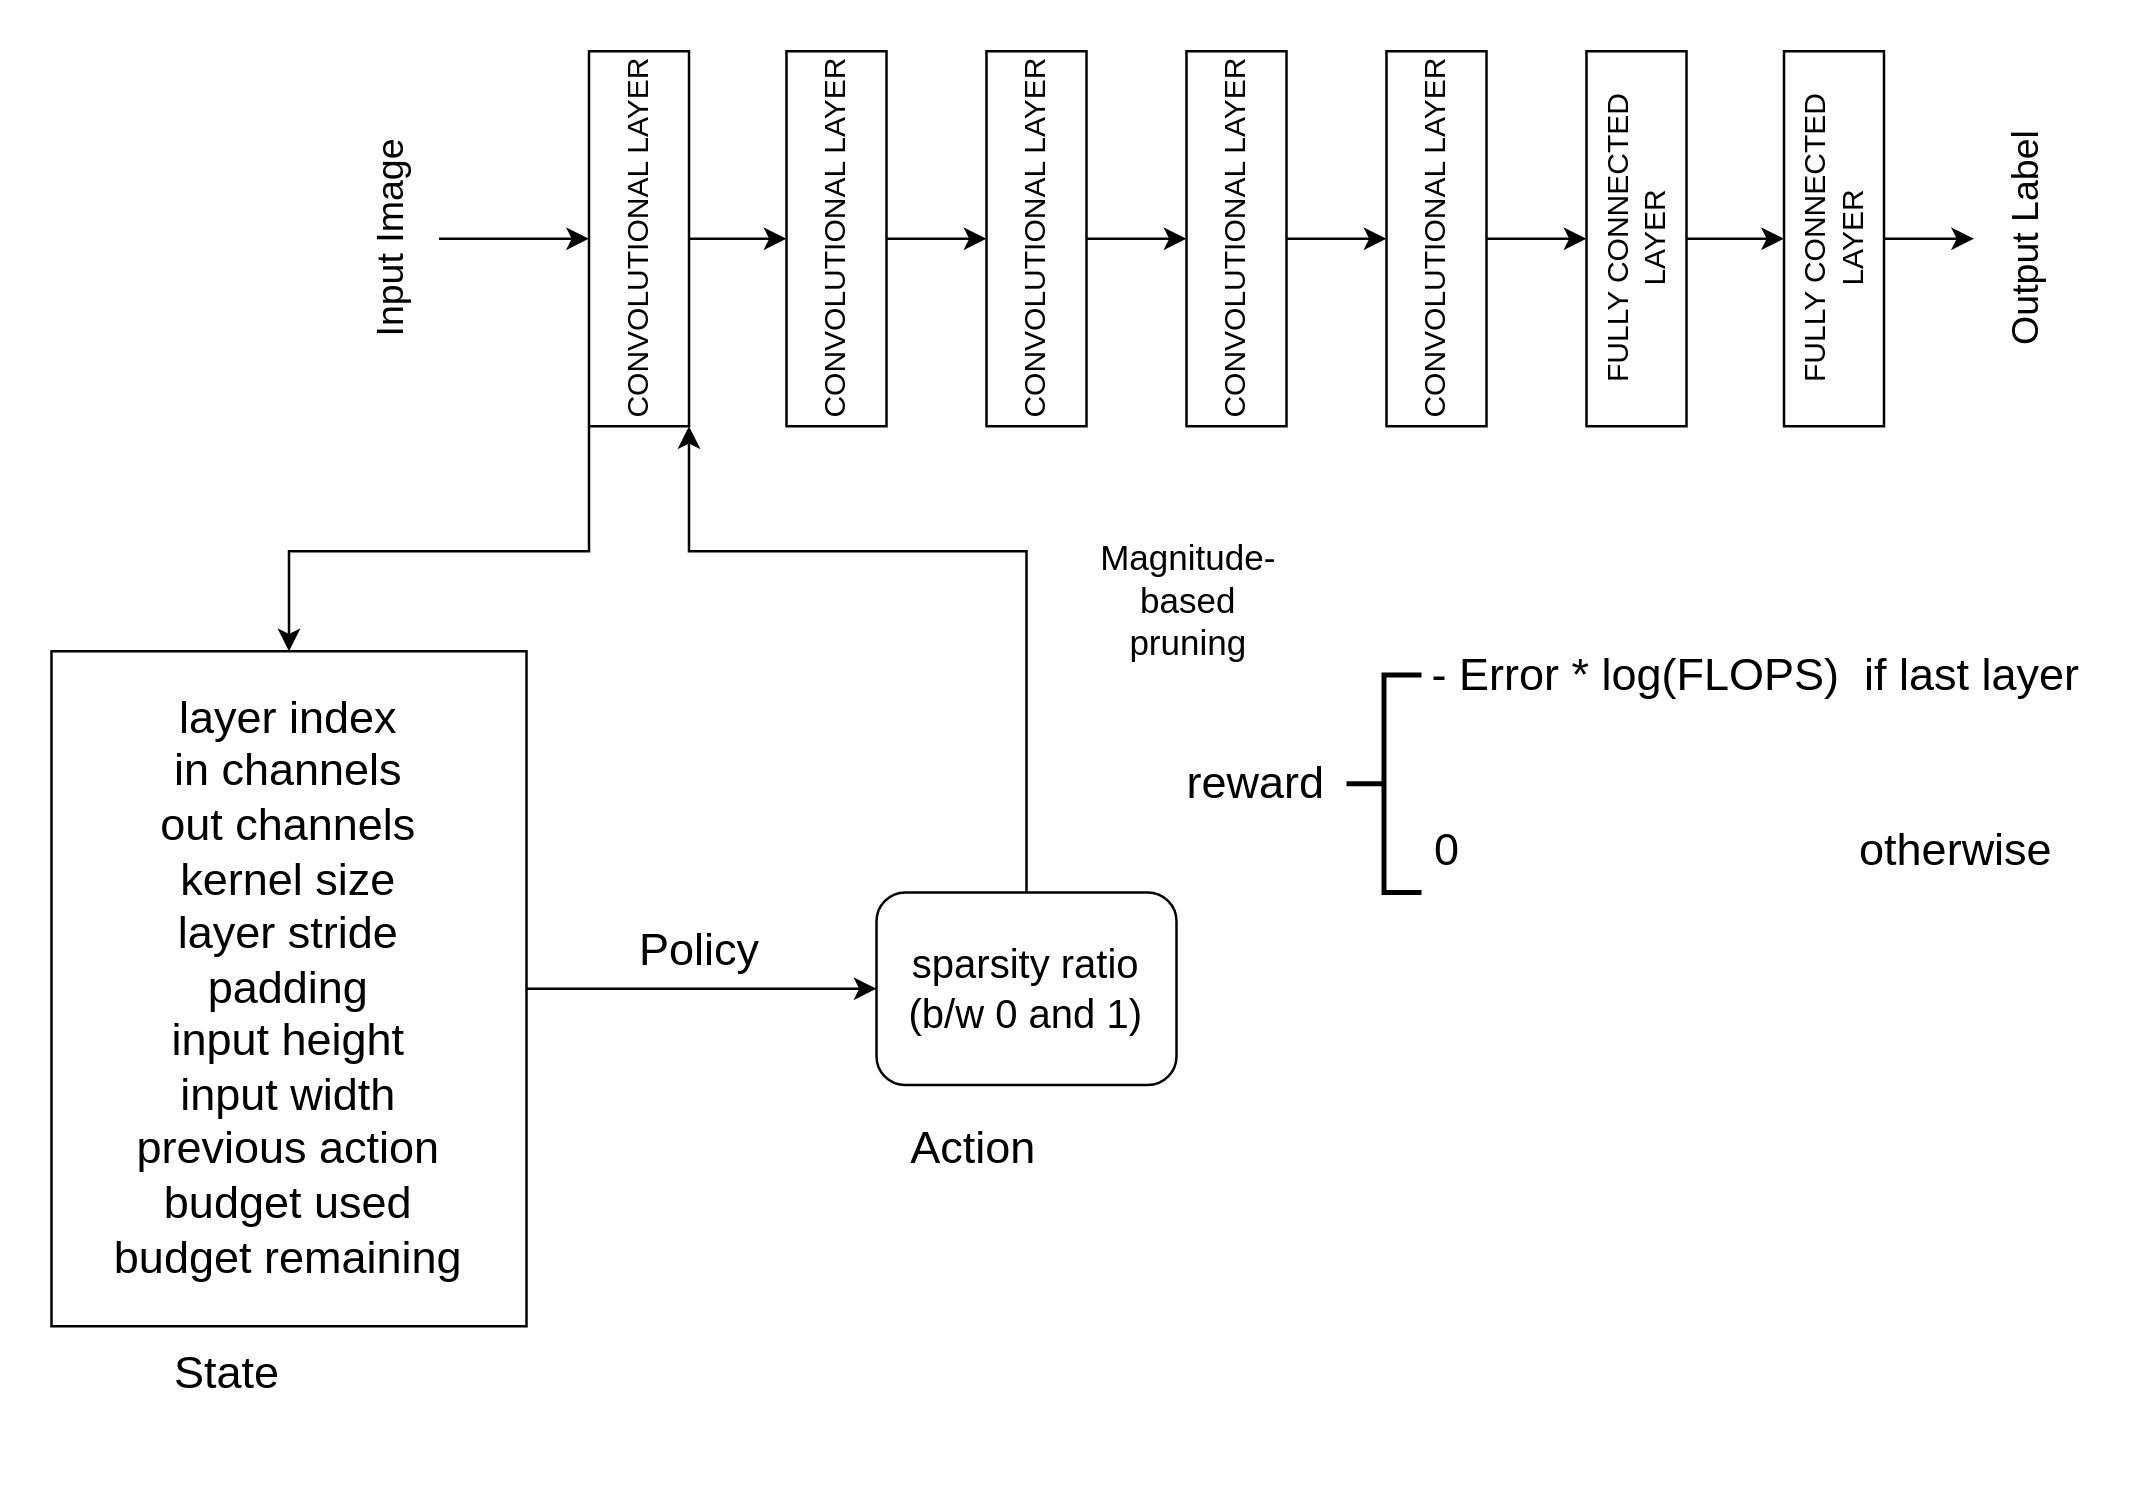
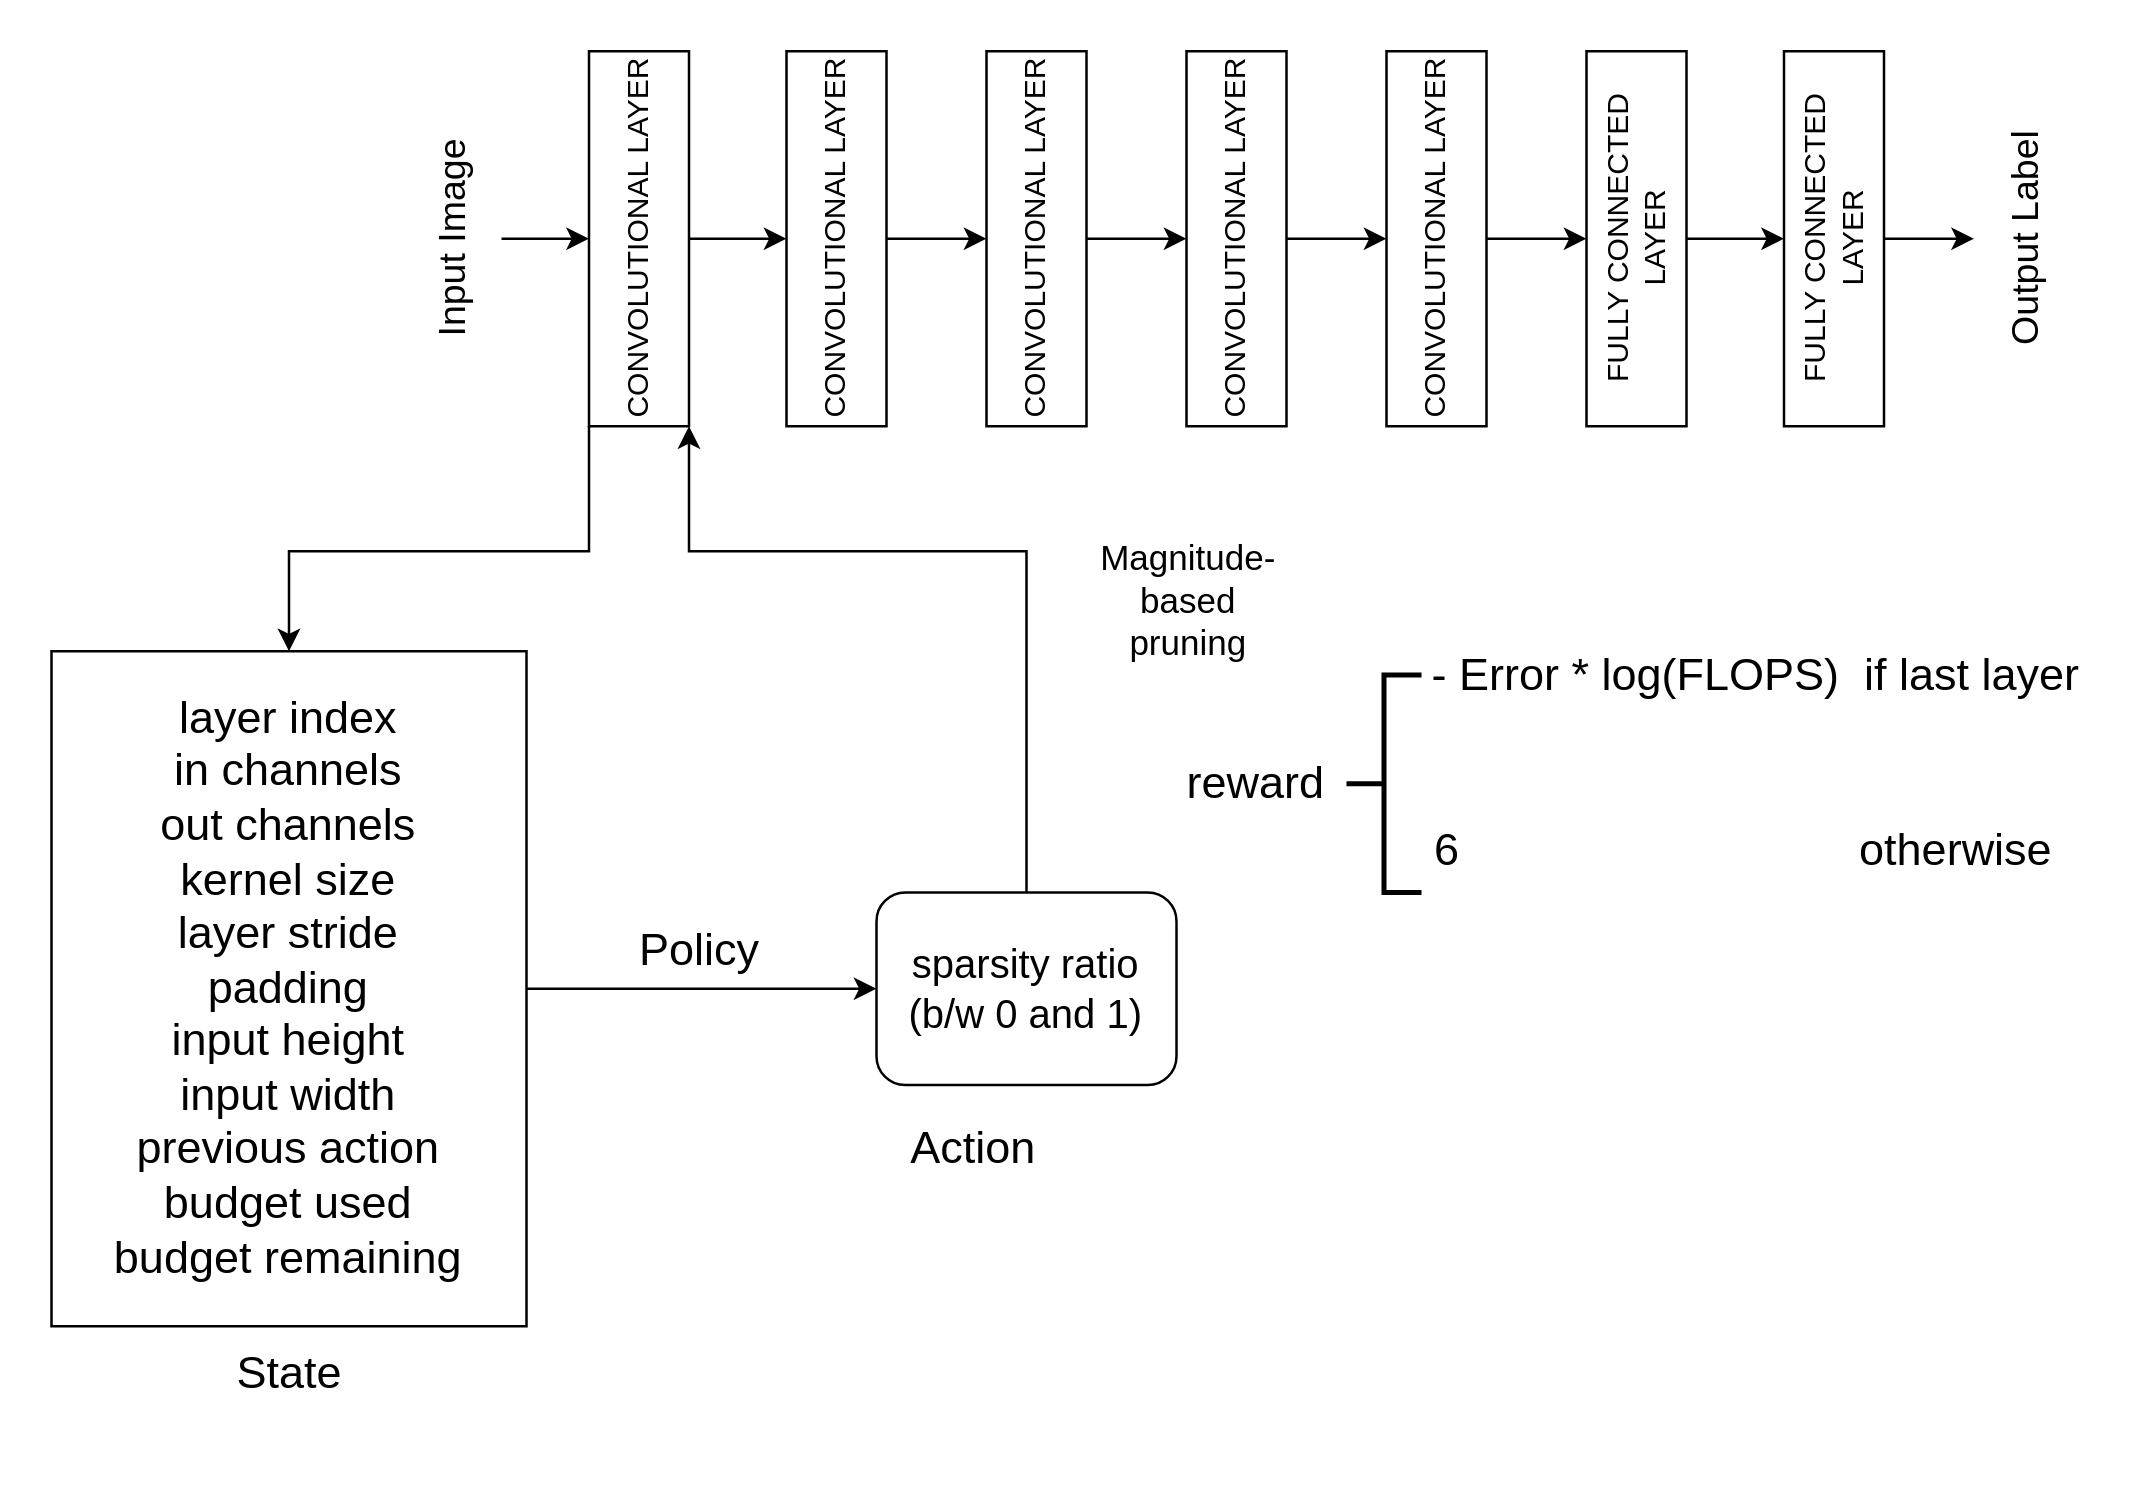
  <mxCell id="0" />
  <mxCell id="1" parent="0" />
  <mxCell id="2" value="" style="edgeStyle=orthogonalEdgeStyle;rounded=0;orthogonalLoop=1;jettySize=auto;html=1;entryX=0;entryY=0.5;entryDx=0;entryDy=0;" parent="1" source="3" target="5" edge="1"><mxGeometry relative="1" as="geometry"><mxPoint x="250" y="470" as="targetPoint" /></mxGeometry></mxCell>
  <mxCell id="3" value="&lt;font style=&quot;font-size: 18px&quot;&gt;layer index&lt;br&gt;in channels&lt;br&gt;out channels&lt;br&gt;kernel size&lt;br&gt;layer stride&lt;br&gt;padding&lt;br&gt;input height&lt;br&gt;input width&lt;br&gt;previous action&lt;br&gt;budget used&lt;br&gt;budget remaining&lt;br&gt;&lt;/font&gt;" style="rounded=0;whiteSpace=wrap;html=1;" parent="1" vertex="1"><mxGeometry x="20" y="260" width="190" height="270" as="geometry" /></mxCell>
  <mxCell id="4" style="edgeStyle=orthogonalEdgeStyle;rounded=0;orthogonalLoop=1;jettySize=auto;html=1;entryX=1;entryY=1;entryDx=0;entryDy=0;" edge="1" parent="1" source="5" target="15"><mxGeometry relative="1" as="geometry"><Array as="points"><mxPoint x="340" y="220" /><mxPoint x="205" y="220" /></Array></mxGeometry></mxCell>
  <mxCell id="5" value="&lt;font size=&quot;3&quot;&gt;sparsity ratio&lt;br&gt;(b/w 0 and 1)&lt;br&gt;&lt;/font&gt;" style="whiteSpace=wrap;html=1;rounded=1;" parent="1" vertex="1"><mxGeometry x="350" y="356.5" width="120" height="77" as="geometry" /></mxCell>
- <mxCell id="6" value="&lt;font style=&quot;font-size: 18px&quot;&gt;State&lt;br&gt;&lt;br&gt;&lt;/font&gt;" style="text;html=1;align=center;verticalAlign=middle;resizable=0;points=[];autosize=1;" parent="1" vertex="1"><mxGeometry x="60" y="540" width="60" height="40" as="geometry" /></mxCell>
+ <mxCell id="6" value="&lt;font style=&quot;font-size: 18px&quot;&gt;State&lt;br&gt;&lt;br&gt;&lt;/font&gt;" style="text;html=1;align=center;verticalAlign=middle;resizable=0;points=[];autosize=1;" parent="1" vertex="1"><mxGeometry x="85" y="540" width="60" height="40" as="geometry" /></mxCell>
  <mxCell id="7" value="&lt;font style=&quot;font-size: 18px&quot;&gt;Action&lt;/font&gt;" style="text;html=1;strokeColor=none;fillColor=none;align=center;verticalAlign=middle;whiteSpace=wrap;rounded=0;" parent="1" vertex="1"><mxGeometry x="369" y="440" width="40" height="37" as="geometry" /></mxCell>
  <mxCell id="8" value="&lt;font style=&quot;font-size: 18px&quot;&gt;Policy&lt;/font&gt;" style="text;html=1;align=center;verticalAlign=middle;resizable=0;points=[];autosize=1;" parent="1" vertex="1"><mxGeometry x="249" y="370" width="60" height="20" as="geometry" /></mxCell>
  <mxCell id="9" value="&lt;font style=&quot;font-size: 18px&quot;&gt;reward&amp;nbsp;&lt;/font&gt;" style="text;html=1;align=center;verticalAlign=middle;resizable=0;points=[];autosize=1;" parent="1" vertex="1"><mxGeometry x="464" y="302.5" width="80" height="20" as="geometry" /></mxCell>
  <mxCell id="10" value="" style="strokeWidth=2;html=1;shape=mxgraph.flowchart.annotation_2;align=left;labelPosition=right;pointerEvents=1;" parent="1" vertex="1"><mxGeometry x="538" y="269.5" width="30" height="87" as="geometry" /></mxCell>
  <mxCell id="11" value="&lt;font style=&quot;font-size: 18px&quot;&gt;&amp;nbsp; &amp;nbsp;- Error * log(FLOPS)&amp;nbsp; if last layer&lt;/font&gt;" style="text;html=1;align=center;verticalAlign=middle;resizable=0;points=[];autosize=1;" parent="1" vertex="1"><mxGeometry x="549" y="259.5" width="290" height="20" as="geometry" /></mxCell>
- <mxCell id="12" value="&lt;font style=&quot;font-size: 18px&quot;&gt;&amp;nbsp; &amp;nbsp; &amp;nbsp; &amp;nbsp; &amp;nbsp; &amp;nbsp; &amp;nbsp; &amp;nbsp; &amp;nbsp; &amp;nbsp; &amp;nbsp; &amp;nbsp; &amp;nbsp; &amp;nbsp; &amp;nbsp;0&amp;nbsp; &amp;nbsp; &amp;nbsp; &amp;nbsp; &amp;nbsp; &amp;nbsp; &amp;nbsp; &amp;nbsp; &amp;nbsp; &amp;nbsp; &amp;nbsp; &amp;nbsp; &amp;nbsp; &amp;nbsp; &amp;nbsp; &amp;nbsp; otherwise&lt;/font&gt;" style="text;html=1;align=center;verticalAlign=middle;resizable=0;points=[];autosize=1;" parent="1" vertex="1"><mxGeometry x="419" y="329.5" width="410" height="20" as="geometry" /></mxCell>
+ <mxCell id="12" value="&lt;font style=&quot;font-size: 18px&quot;&gt;&amp;nbsp; &amp;nbsp; &amp;nbsp; &amp;nbsp; &amp;nbsp; &amp;nbsp; &amp;nbsp; &amp;nbsp; &amp;nbsp; &amp;nbsp; &amp;nbsp; &amp;nbsp; &amp;nbsp; &amp;nbsp; &amp;nbsp;6&amp;nbsp; &amp;nbsp; &amp;nbsp; &amp;nbsp; &amp;nbsp; &amp;nbsp; &amp;nbsp; &amp;nbsp; &amp;nbsp; &amp;nbsp; &amp;nbsp; &amp;nbsp; &amp;nbsp; &amp;nbsp; &amp;nbsp; &amp;nbsp; otherwise&lt;/font&gt;" style="text;html=1;align=center;verticalAlign=middle;resizable=0;points=[];autosize=1;" parent="1" vertex="1"><mxGeometry x="419" y="329.5" width="410" height="20" as="geometry" /></mxCell>
  <mxCell id="13" style="edgeStyle=orthogonalEdgeStyle;rounded=0;orthogonalLoop=1;jettySize=auto;html=1;entryX=0;entryY=0.5;entryDx=0;entryDy=0;" edge="1" parent="1" source="15" target="17"><mxGeometry relative="1" as="geometry" /></mxCell>
  <mxCell id="14" style="edgeStyle=orthogonalEdgeStyle;rounded=0;orthogonalLoop=1;jettySize=auto;html=1;exitX=0;exitY=1;exitDx=0;exitDy=0;entryX=0.5;entryY=0;entryDx=0;entryDy=0;" edge="1" parent="1" source="15" target="3"><mxGeometry relative="1" as="geometry"><Array as="points"><mxPoint x="235" y="220" /><mxPoint x="115" y="220" /></Array></mxGeometry></mxCell>
  <mxCell id="15" value="CONVOLUTIONAL LAYER" style="rounded=0;whiteSpace=wrap;html=1;horizontal=0;" vertex="1" parent="1"><mxGeometry x="235" y="20" width="40" height="150" as="geometry" /></mxCell>
  <mxCell id="16" value="" style="edgeStyle=orthogonalEdgeStyle;rounded=0;orthogonalLoop=1;jettySize=auto;html=1;" edge="1" parent="1" source="17" target="19"><mxGeometry relative="1" as="geometry" /></mxCell>
  <mxCell id="17" value="&lt;span style=&quot;background-color: rgb(255 , 255 , 255)&quot;&gt;CONVOLUTIONAL LAYER&lt;/span&gt;" style="rounded=0;whiteSpace=wrap;html=1;horizontal=0;" vertex="1" parent="1"><mxGeometry x="314" y="20" width="40" height="150" as="geometry" /></mxCell>
  <mxCell id="18" value="" style="edgeStyle=orthogonalEdgeStyle;rounded=0;orthogonalLoop=1;jettySize=auto;html=1;" edge="1" parent="1" source="19" target="21"><mxGeometry relative="1" as="geometry" /></mxCell>
  <mxCell id="19" value="&lt;span&gt;CONVOLUTIONAL LAYER&lt;/span&gt;" style="rounded=0;whiteSpace=wrap;html=1;horizontal=0;" vertex="1" parent="1"><mxGeometry x="394" y="20" width="40" height="150" as="geometry" /></mxCell>
  <mxCell id="20" value="" style="edgeStyle=orthogonalEdgeStyle;rounded=0;orthogonalLoop=1;jettySize=auto;html=1;" edge="1" parent="1" source="21" target="23"><mxGeometry relative="1" as="geometry" /></mxCell>
  <mxCell id="21" value="&lt;span&gt;CONVOLUTIONAL LAYER&lt;/span&gt;" style="rounded=0;whiteSpace=wrap;html=1;horizontal=0;" vertex="1" parent="1"><mxGeometry x="474" y="20" width="40" height="150" as="geometry" /></mxCell>
  <mxCell id="22" value="" style="edgeStyle=orthogonalEdgeStyle;rounded=0;orthogonalLoop=1;jettySize=auto;html=1;" edge="1" parent="1" source="23" target="25"><mxGeometry relative="1" as="geometry" /></mxCell>
  <mxCell id="23" value="&lt;span&gt;CONVOLUTIONAL LAYER&lt;/span&gt;" style="rounded=0;whiteSpace=wrap;html=1;horizontal=0;" vertex="1" parent="1"><mxGeometry x="554" y="20" width="40" height="150" as="geometry" /></mxCell>
  <mxCell id="24" value="" style="edgeStyle=orthogonalEdgeStyle;rounded=0;orthogonalLoop=1;jettySize=auto;html=1;" edge="1" parent="1" source="25" target="27"><mxGeometry relative="1" as="geometry" /></mxCell>
  <mxCell id="25" value="FULLY CONNECTED LAYER&lt;br&gt;" style="rounded=0;whiteSpace=wrap;html=1;horizontal=0;" vertex="1" parent="1"><mxGeometry x="634" y="20" width="40" height="150" as="geometry" /></mxCell>
  <mxCell id="26" value="" style="edgeStyle=orthogonalEdgeStyle;rounded=0;orthogonalLoop=1;jettySize=auto;html=1;" edge="1" parent="1" source="27" target="30"><mxGeometry relative="1" as="geometry" /></mxCell>
  <mxCell id="27" value="FULLY CONNECTED LAYER&lt;br&gt;" style="rounded=0;whiteSpace=wrap;html=1;horizontal=0;" vertex="1" parent="1"><mxGeometry x="713" y="20" width="40" height="150" as="geometry" /></mxCell>
  <mxCell id="28" style="edgeStyle=orthogonalEdgeStyle;rounded=0;orthogonalLoop=1;jettySize=auto;html=1;entryX=0;entryY=0.5;entryDx=0;entryDy=0;" edge="1" parent="1" source="29" target="15"><mxGeometry relative="1" as="geometry" /></mxCell>
- <mxCell id="29" value="&lt;font style=&quot;font-size: 15px&quot;&gt;Input Image&lt;/font&gt;" style="text;html=1;strokeColor=none;fillColor=none;align=center;verticalAlign=middle;whiteSpace=wrap;rounded=0;horizontal=0;" vertex="1" parent="1"><mxGeometry x="135" y="20" width="40" height="150" as="geometry" /></mxCell>
+ <mxCell id="29" value="&lt;font style=&quot;font-size: 15px&quot;&gt;Input Image&lt;/font&gt;" style="text;html=1;strokeColor=none;fillColor=none;align=center;verticalAlign=middle;whiteSpace=wrap;rounded=0;horizontal=0;" vertex="1" parent="1"><mxGeometry x="160" y="20" width="40" height="150" as="geometry" /></mxCell>
  <mxCell id="30" value="&lt;font style=&quot;font-size: 15px&quot;&gt;Output Label&lt;br&gt;&lt;/font&gt;" style="text;html=1;strokeColor=none;fillColor=none;align=center;verticalAlign=middle;whiteSpace=wrap;rounded=0;horizontal=0;" vertex="1" parent="1"><mxGeometry x="789" y="20" width="40" height="150" as="geometry" /></mxCell>
  <mxCell id="31" value="Magnitude-based pruning" style="text;html=1;strokeColor=none;fillColor=none;align=center;verticalAlign=middle;whiteSpace=wrap;rounded=0;horizontal=1;fontSize=14;" vertex="1" parent="1"><mxGeometry x="455" y="230" width="40" height="20" as="geometry" /></mxCell>
